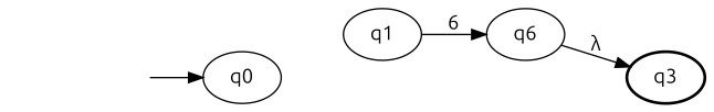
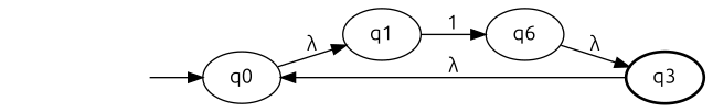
  digraph {
    fontname=Ubuntu
    rankdir=LR
    node [fontname=Ubuntu]
    edge [fontname=Ubuntu]
    _invisible [style=invis]
    n2 [label=q0]
    n3 [label=q1]
    n4 [label=q6]
    n5 [label=q3 penwidth=2]
    _invisible -> n2
-   n3 -> n4 [label=6]
+   n2 -> n3 [label="&lambda;"]
+   n3 -> n4 [label=1]
    n4 -> n5 [label="&lambda;"]
+   n5 -> n2 [label="&lambda;"]
  }
